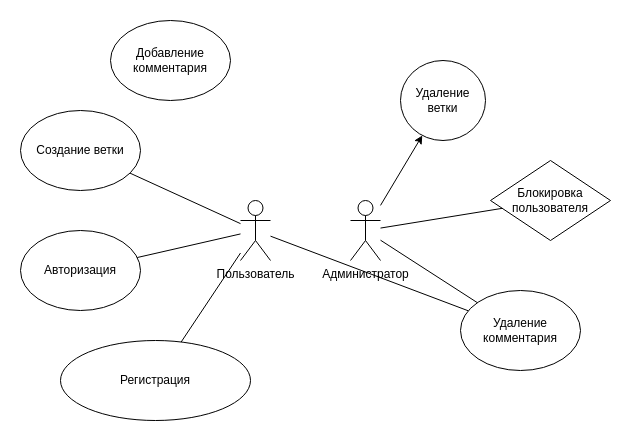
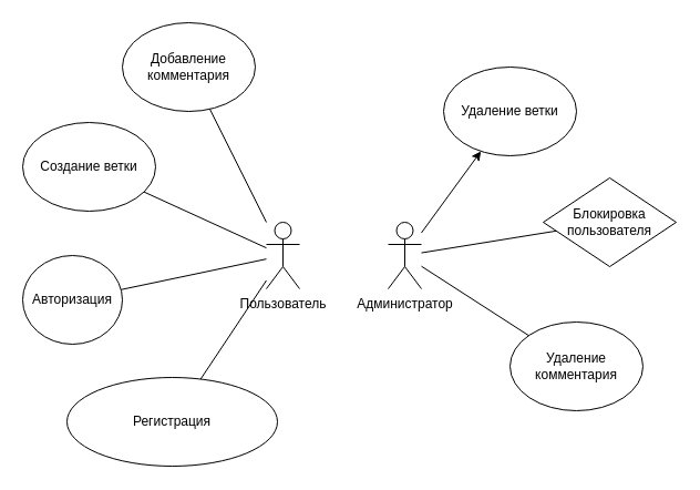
  <mxCell id="0" />
  <mxCell id="1" parent="0" />
  <mxCell id="2" value="Пользователь" style="shape=umlActor;verticalLabelPosition=bottom;verticalAlign=top;html=1;outlineConnect=0;" vertex="1" parent="1"><mxGeometry x="240" y="200" width="30" height="60" as="geometry" /></mxCell>
  <mxCell id="3" value="Создание ветки" style="ellipse;whiteSpace=wrap;html=1;" vertex="1" parent="1"><mxGeometry x="20" y="110" width="120" height="80" as="geometry" /></mxCell>
- <mxCell id="4" value="Авторизация" style="ellipse;whiteSpace=wrap;html=1;" vertex="1" parent="1"><mxGeometry x="20" y="230" width="120" height="80" as="geometry" /></mxCell>
+ <mxCell id="4" value="Авторизация" style="ellipse;whiteSpace=wrap;html=1;" vertex="1" parent="1"><mxGeometry x="20" y="230" width="90" height="80" as="geometry" /></mxCell>
  <mxCell id="5" value="Регистрация" style="ellipse;whiteSpace=wrap;html=1;" vertex="1" parent="1"><mxGeometry x="60" y="340" width="190" height="80" as="geometry" /></mxCell>
  <mxCell id="6" value="" style="endArrow=none;html=1;rounded=0;" edge="1" parent="1" target="5" source="2"><mxGeometry width="50" height="50" relative="1" as="geometry"><mxPoint x="250" y="210" as="sourcePoint" /><mxPoint x="730" y="100" as="targetPoint" /></mxGeometry></mxCell>
  <mxCell id="7" value="" style="endArrow=none;html=1;rounded=0;" edge="1" parent="1" target="4" source="2"><mxGeometry width="50" height="50" relative="1" as="geometry"><mxPoint x="260" y="240" as="sourcePoint" /><mxPoint x="730" y="100" as="targetPoint" /></mxGeometry></mxCell>
  <mxCell id="8" value="" style="endArrow=none;html=1;rounded=0;" edge="1" parent="1" target="3" source="2"><mxGeometry width="50" height="50" relative="1" as="geometry"><mxPoint x="260" y="300" as="sourcePoint" /><mxPoint x="730" y="100" as="targetPoint" /></mxGeometry></mxCell>
  <mxCell id="9" value="Добавление комментария" style="ellipse;whiteSpace=wrap;html=1;" vertex="1" parent="1"><mxGeometry x="110" y="20" width="120" height="80" as="geometry" /></mxCell>
- <mxCell id="10" value="" style="endArrow=none;html=1;rounded=0;" edge="1" parent="1" source="2" target="14"><mxGeometry width="50" height="50" relative="1" as="geometry"><mxPoint x="250" y="281.449" as="sourcePoint" /><mxPoint x="453.411" y="233.294" as="targetPoint" /></mxGeometry></mxCell>
+ <mxCell id="10" value="" style="endArrow=none;html=1;rounded=0;" edge="1" parent="1" source="2" target="9"><mxGeometry width="50" height="50" relative="1" as="geometry"><mxPoint x="250" y="281.449" as="sourcePoint" /><mxPoint x="453.411" y="233.294" as="targetPoint" /></mxGeometry></mxCell>
  <mxCell id="11" value="Администратор" style="shape=umlActor;verticalLabelPosition=bottom;verticalAlign=top;html=1;outlineConnect=0;" vertex="1" parent="1"><mxGeometry x="350" y="200" width="30" height="60" as="geometry" /></mxCell>
  <mxCell id="12" value="Блокировка пользователя" style="rhombus;whiteSpace=wrap;html=1;" vertex="1" parent="1"><mxGeometry x="490" y="160" width="120" height="80" as="geometry" /></mxCell>
- <mxCell id="13" value="Удаление ветки" style="ellipse;whiteSpace=wrap;html=1;" vertex="1" parent="1"><mxGeometry x="400" y="60" width="85" height="80" as="geometry" /></mxCell>
+ <mxCell id="13" value="Удаление ветки" style="ellipse;whiteSpace=wrap;html=1;" vertex="1" parent="1"><mxGeometry x="400" y="60" width="120" height="80" as="geometry" /></mxCell>
  <mxCell id="14" value="Удаление комментария" style="ellipse;whiteSpace=wrap;html=1;" vertex="1" parent="1"><mxGeometry x="460" y="290" width="120" height="80" as="geometry" /></mxCell>
  <mxCell id="15" value="" style="endArrow=classic;html=1;rounded=0;" edge="1" parent="1" source="11" target="13"><mxGeometry width="50" height="50" relative="1" as="geometry"><mxPoint x="500" y="110.001" as="sourcePoint" /><mxPoint x="692.668" y="150.085" as="targetPoint" /></mxGeometry></mxCell>
  <mxCell id="16" value="" style="endArrow=none;html=1;rounded=0;" edge="1" parent="1" source="11" target="12"><mxGeometry width="50" height="50" relative="1" as="geometry"><mxPoint x="452.33" y="199.961" as="sourcePoint" /><mxPoint x="644.998" y="240.045" as="targetPoint" /></mxGeometry></mxCell>
  <mxCell id="17" value="" style="endArrow=none;html=1;rounded=0;" edge="1" parent="1" source="11" target="14"><mxGeometry width="50" height="50" relative="1" as="geometry"><mxPoint x="360" y="210.001" as="sourcePoint" /><mxPoint x="552.668" y="250.085" as="targetPoint" /></mxGeometry></mxCell>
